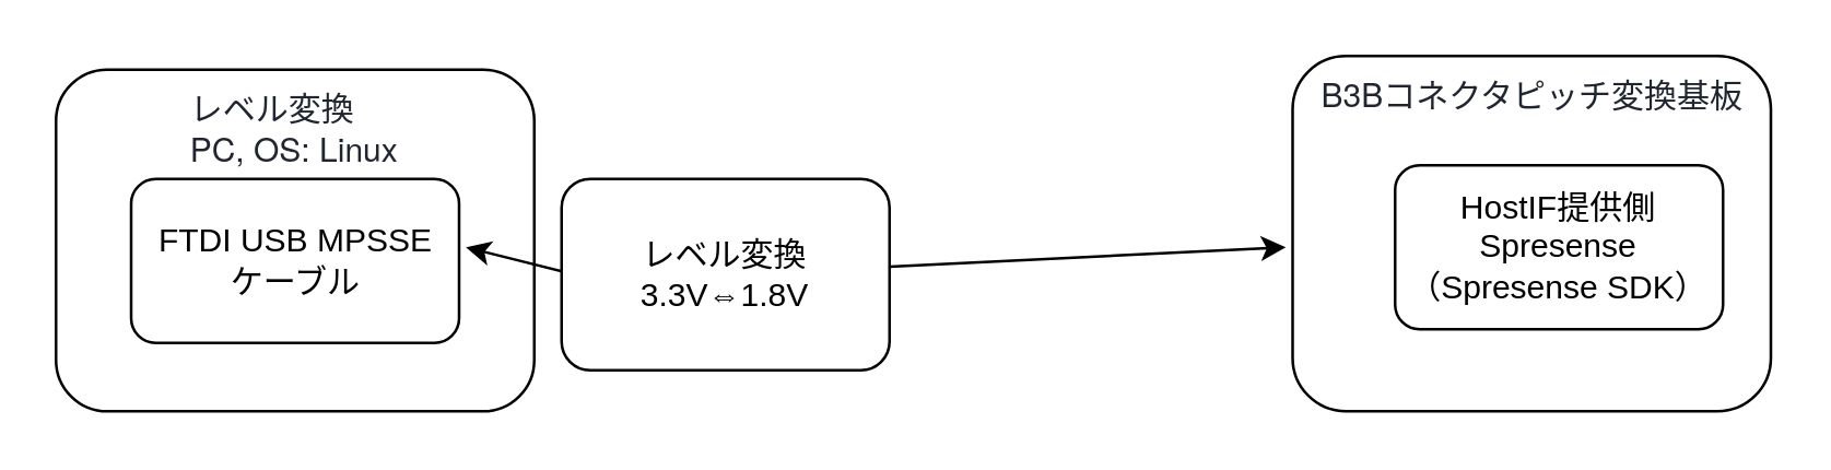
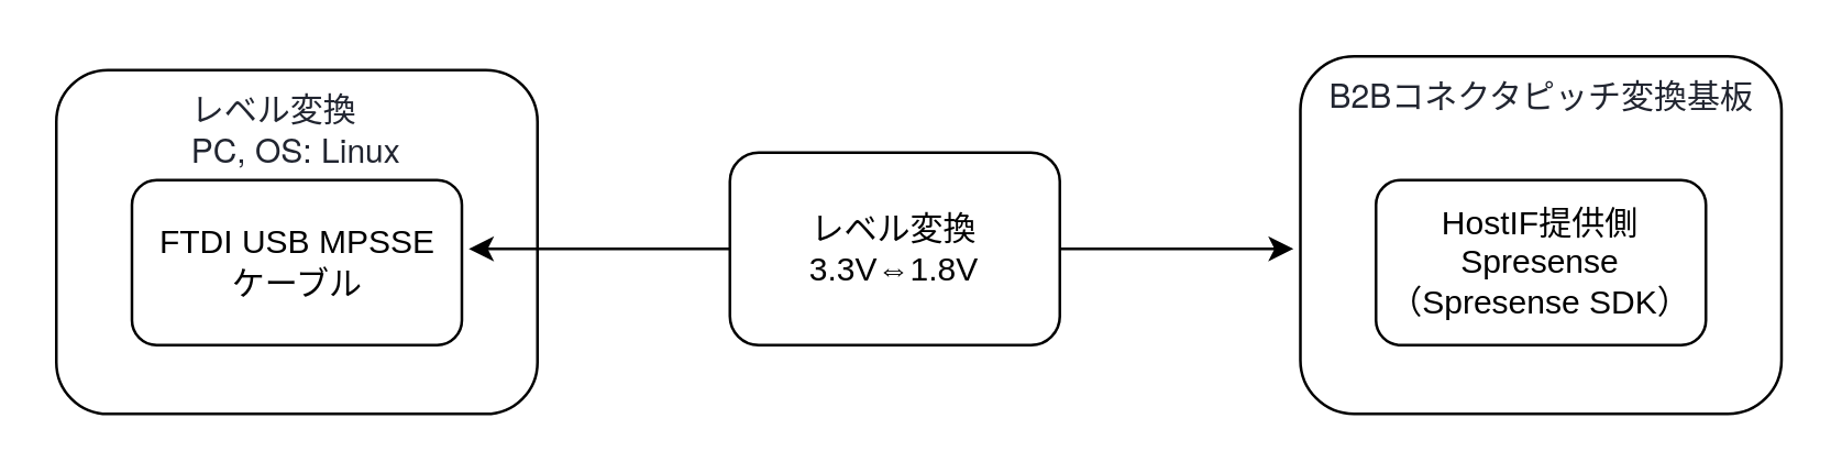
  <mxCell id="0" />
  <mxCell id="1" parent="0" />
  <mxCell id="2" style="edgeStyle=none;html=1;endArrow=classic;endFill=1;startArrow=none;startFill=1;" parent="1" source="7" edge="1"><mxGeometry relative="1" as="geometry"><mxPoint x="470" y="90" as="targetPoint" /></mxGeometry></mxCell>
  <mxCell id="3" value="FTDI USB MPSSE&lt;br&gt;ケーブル" style="rounded=1;whiteSpace=wrap;html=1;" parent="1" vertex="1"><mxGeometry x="47.5" y="65" width="120" height="60" as="geometry" /></mxCell>
- <mxCell id="4" value="HostIF提供側&lt;br&gt;Spresense（Spresense SDK）" style="rounded=1;whiteSpace=wrap;html=1;" parent="1" vertex="1"><mxGeometry x="510" y="60" width="120" height="60" as="geometry" /></mxCell>
- <mxCell id="5" value="&lt;span style=&quot;color: rgb(33, 37, 48); font-family: SST, &amp;quot;Helvetica Neue&amp;quot;, Helvetica, Arial, sans-serif; text-align: start;&quot;&gt;&lt;font style=&quot;font-size: 12px;&quot;&gt;B3Bコネクタピッチ変換基板&lt;/font&gt;&lt;/span&gt;" style="rounded=1;whiteSpace=wrap;html=1;verticalAlign=top;labelBackgroundColor=none;fillColor=none;" parent="1" vertex="1"><mxGeometry x="472.5" y="20" width="175" height="130" as="geometry" /></mxCell>
+ <mxCell id="4" value="HostIF提供側&lt;br&gt;Spresense（Spresense SDK）" style="rounded=1;whiteSpace=wrap;html=1;" parent="1" vertex="1"><mxGeometry x="500" y="65" width="120" height="60" as="geometry" /></mxCell>
+ <mxCell id="5" value="&lt;span style=&quot;color: rgb(33, 37, 48); font-family: SST, &amp;quot;Helvetica Neue&amp;quot;, Helvetica, Arial, sans-serif; text-align: start;&quot;&gt;&lt;font style=&quot;font-size: 12px;&quot;&gt;B2Bコネクタピッチ変換基板&lt;/font&gt;&lt;/span&gt;" style="rounded=1;whiteSpace=wrap;html=1;verticalAlign=top;labelBackgroundColor=none;fillColor=none;" parent="1" vertex="1"><mxGeometry x="472.5" y="20" width="175" height="130" as="geometry" /></mxCell>
  <mxCell id="6" value="" style="edgeStyle=none;html=1;endArrow=none;endFill=1;startArrow=classic;startFill=1;entryX=0.042;entryY=0.5;entryDx=0;entryDy=0;entryPerimeter=0;" parent="1" target="7" edge="1"><mxGeometry relative="1" as="geometry"><mxPoint x="170" y="90" as="sourcePoint" /><mxPoint x="260" y="95" as="targetPoint" /></mxGeometry></mxCell>
- <mxCell id="7" value="レベル変換&lt;br&gt;3.3V⇔1.8V" style="rounded=1;whiteSpace=wrap;html=1;" parent="1" vertex="1"><mxGeometry x="205" y="65" width="120" height="70" as="geometry" /></mxCell>
+ <mxCell id="7" value="レベル変換&lt;br&gt;3.3V⇔1.8V" style="rounded=1;whiteSpace=wrap;html=1;" parent="1" vertex="1"><mxGeometry x="265" y="55" width="120" height="70" as="geometry" /></mxCell>
  <mxCell id="8" value="&lt;div style=&quot;text-align: start;&quot;&gt;&lt;span style=&quot;background-color: initial;&quot;&gt;&lt;font face=&quot;SST, Helvetica Neue, Helvetica, Arial, sans-serif&quot; color=&quot;#212530&quot;&gt;レベル変換&lt;/font&gt;&lt;/span&gt;&lt;/div&gt;&lt;div style=&quot;text-align: start;&quot;&gt;&lt;font face=&quot;SST, Helvetica Neue, Helvetica, Arial, sans-serif&quot; color=&quot;#212530&quot;&gt;PC, OS: Linux&lt;/font&gt;&lt;/div&gt;" style="rounded=1;whiteSpace=wrap;html=1;verticalAlign=top;labelBackgroundColor=none;fillColor=none;" parent="1" vertex="1"><mxGeometry x="20" y="25" width="175" height="125" as="geometry" /></mxCell>
